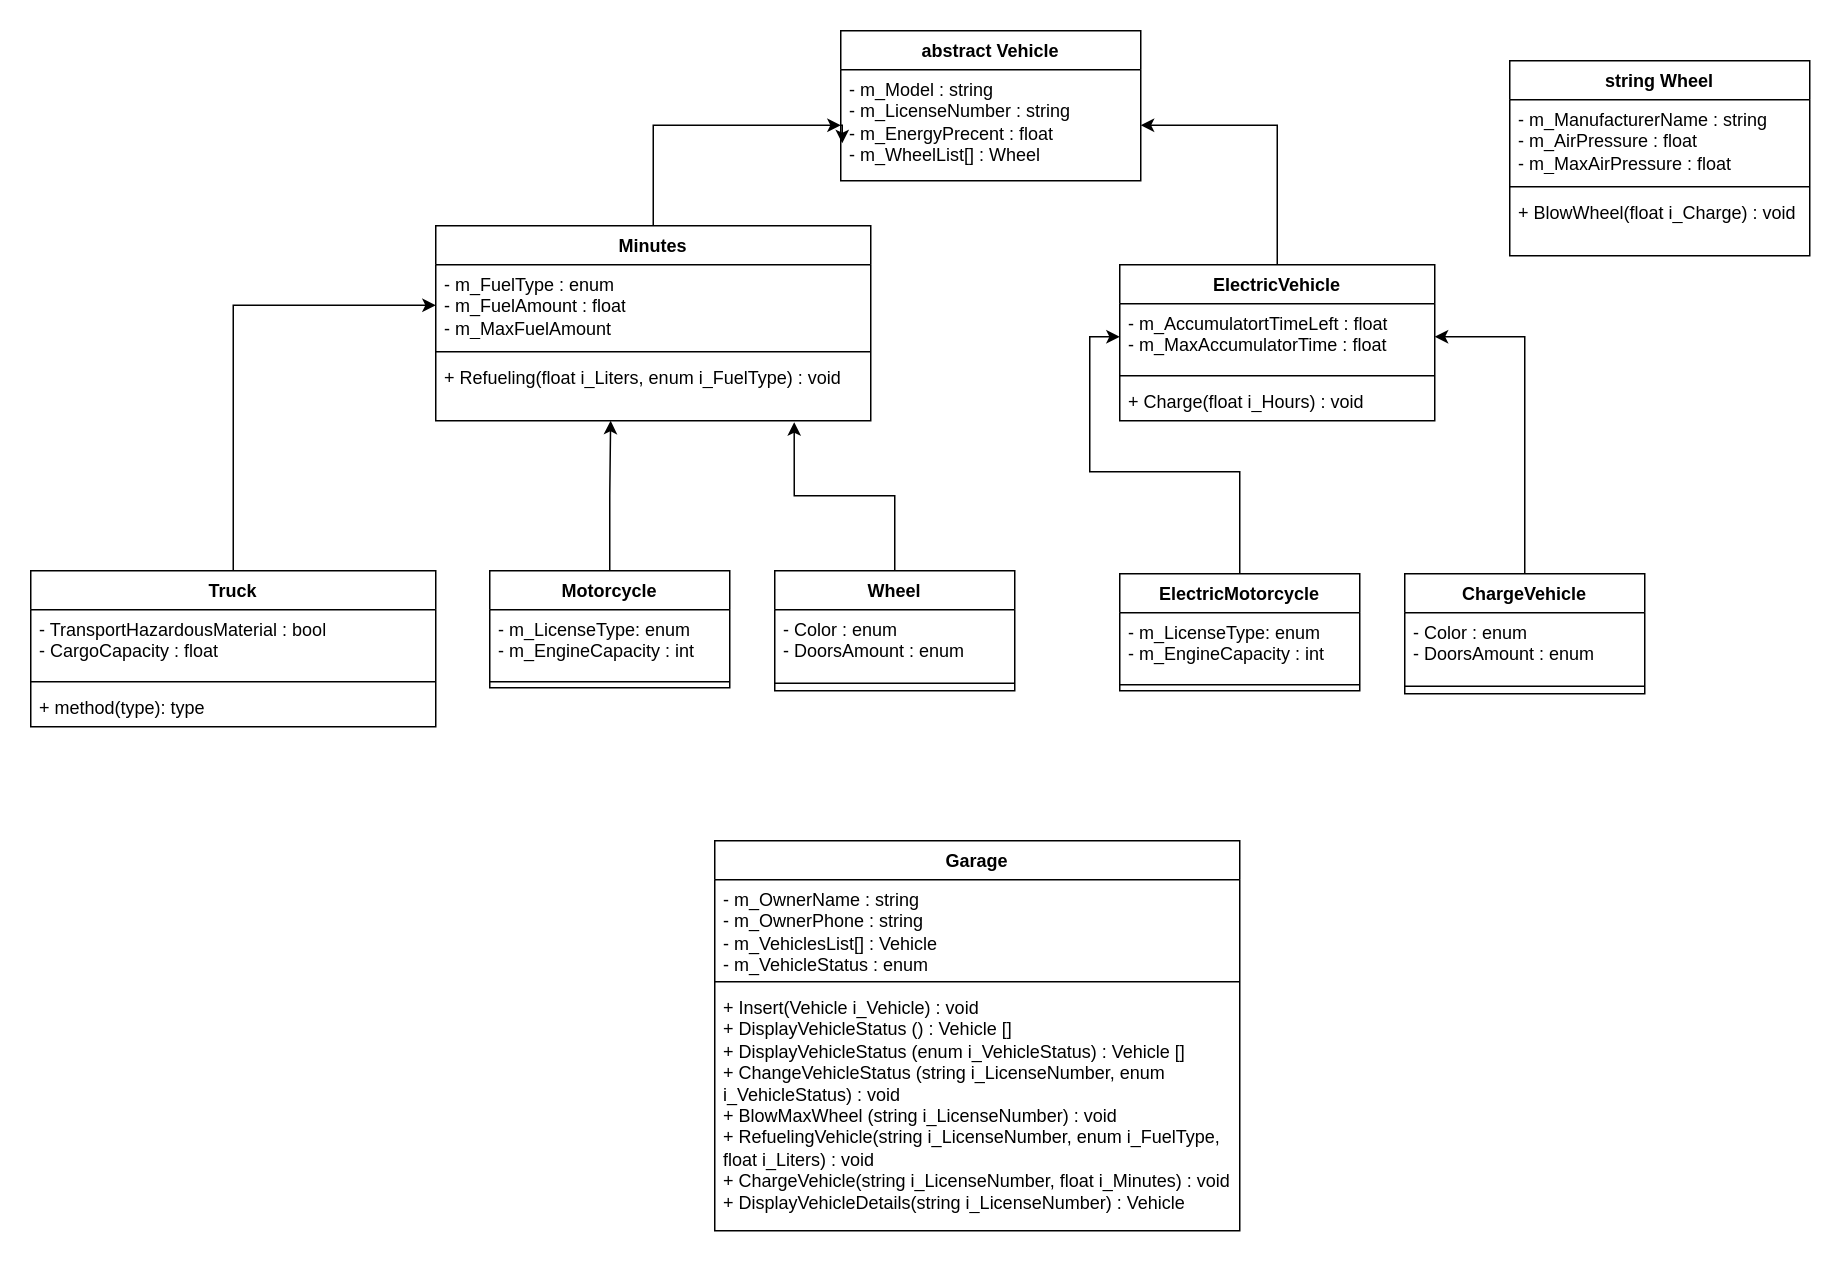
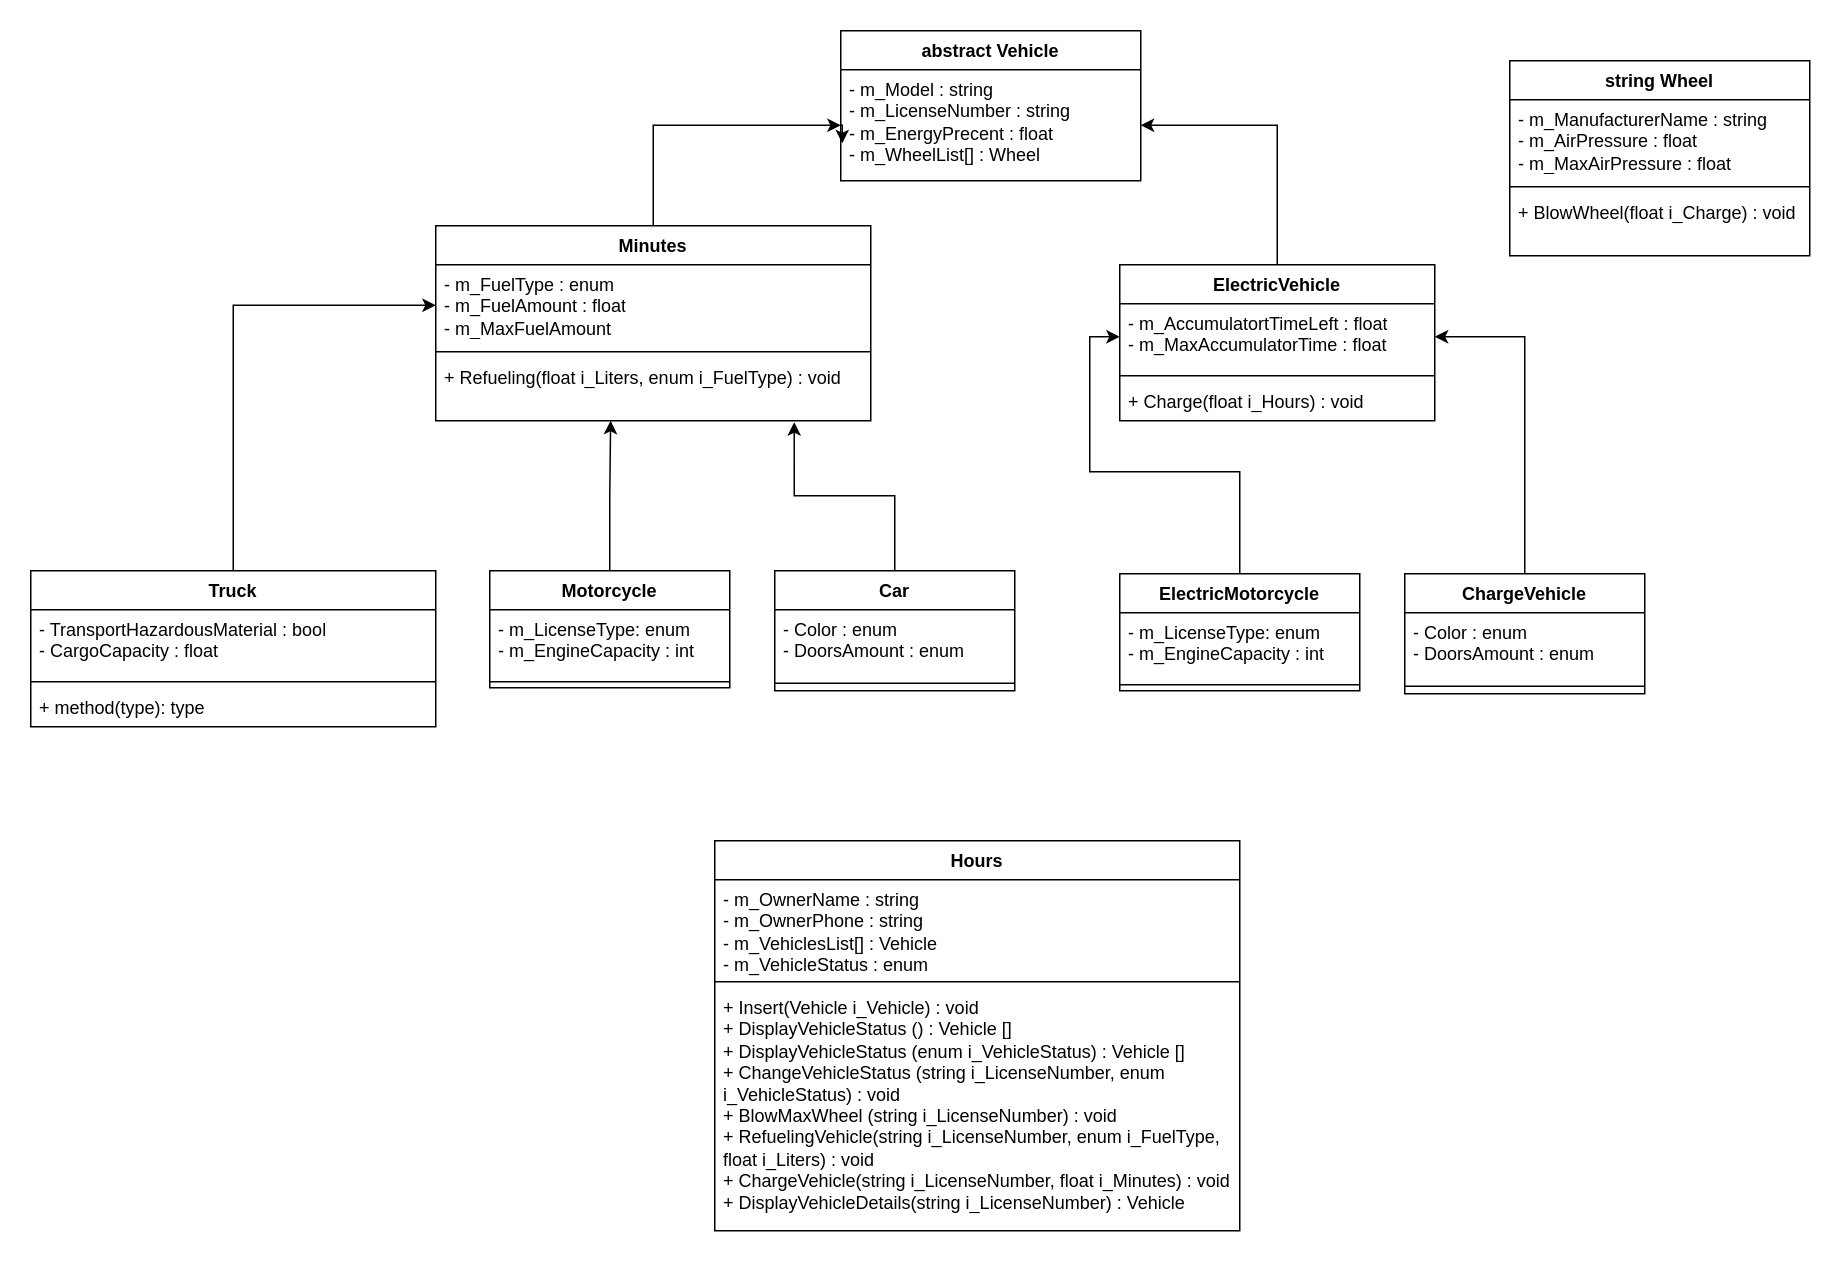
  <mxCell id="0" />
  <mxCell id="1" parent="0" />
  <mxCell id="2" value="abstract Vehicle" style="swimlane;fontStyle=1;align=center;verticalAlign=top;childLayout=stackLayout;horizontal=1;startSize=26;horizontalStack=0;resizeParent=1;resizeParentMax=0;resizeLast=0;collapsible=1;marginBottom=0;whiteSpace=wrap;html=1;" vertex="1" parent="1"><mxGeometry x="560" y="20" width="200" height="100" as="geometry"><mxRectangle x="314" y="30" width="130" height="30" as="alternateBounds" /></mxGeometry></mxCell>
  <mxCell id="3" value="- m_Model : string&lt;br&gt;- m_LicenseNumber : string&lt;br&gt;- m_EnergyPrecent : float&lt;br&gt;- m_WheelList[] : Wheel" style="text;strokeColor=none;fillColor=none;align=left;verticalAlign=top;spacingLeft=4;spacingRight=4;overflow=hidden;rotatable=0;points=[[0,0.5],[1,0.5]];portConstraint=eastwest;whiteSpace=wrap;html=1;" vertex="1" parent="2"><mxGeometry y="26" width="200" height="74" as="geometry" /></mxCell>
  <mxCell id="4" value="" style="line;strokeWidth=1;fillColor=none;align=left;verticalAlign=middle;spacingTop=-1;spacingLeft=3;spacingRight=3;rotatable=0;labelPosition=right;points=[];portConstraint=eastwest;strokeColor=inherit;" vertex="1" parent="2"><mxGeometry y="100" width="200" as="geometry" /></mxCell>
  <mxCell id="5" style="edgeStyle=orthogonalEdgeStyle;rounded=0;orthogonalLoop=1;jettySize=auto;html=1;exitX=0;exitY=0.5;exitDx=0;exitDy=0;entryX=0.005;entryY=0.662;entryDx=0;entryDy=0;entryPerimeter=0;" edge="1" parent="2" source="3" target="3"><mxGeometry relative="1" as="geometry" /></mxCell>
  <mxCell id="6" value="string Wheel" style="swimlane;fontStyle=1;align=center;verticalAlign=top;childLayout=stackLayout;horizontal=1;startSize=26;horizontalStack=0;resizeParent=1;resizeParentMax=0;resizeLast=0;collapsible=1;marginBottom=0;whiteSpace=wrap;html=1;" vertex="1" parent="1"><mxGeometry x="1006" y="40" width="200" height="130" as="geometry" /></mxCell>
  <mxCell id="7" value="- m_ManufacturerName : string&lt;br&gt;- m_AirPressure : float&lt;br&gt;- m_MaxAirPressure : float" style="text;strokeColor=none;fillColor=none;align=left;verticalAlign=top;spacingLeft=4;spacingRight=4;overflow=hidden;rotatable=0;points=[[0,0.5],[1,0.5]];portConstraint=eastwest;whiteSpace=wrap;html=1;" vertex="1" parent="6"><mxGeometry y="26" width="200" height="54" as="geometry" /></mxCell>
  <mxCell id="8" value="" style="line;strokeWidth=1;fillColor=none;align=left;verticalAlign=middle;spacingTop=-1;spacingLeft=3;spacingRight=3;rotatable=0;labelPosition=right;points=[];portConstraint=eastwest;strokeColor=inherit;" vertex="1" parent="6"><mxGeometry y="80" width="200" height="8" as="geometry" /></mxCell>
  <mxCell id="9" value="+ BlowWheel(float i_Charge) : void" style="text;strokeColor=none;fillColor=none;align=left;verticalAlign=top;spacingLeft=4;spacingRight=4;overflow=hidden;rotatable=0;points=[[0,0.5],[1,0.5]];portConstraint=eastwest;whiteSpace=wrap;html=1;" vertex="1" parent="6"><mxGeometry y="88" width="200" height="42" as="geometry" /></mxCell>
  <mxCell id="10" value="Motorcycle" style="swimlane;fontStyle=1;align=center;verticalAlign=top;childLayout=stackLayout;horizontal=1;startSize=26;horizontalStack=0;resizeParent=1;resizeParentMax=0;resizeLast=0;collapsible=1;marginBottom=0;whiteSpace=wrap;html=1;" vertex="1" parent="1"><mxGeometry x="326" y="380" width="160" height="78" as="geometry" /></mxCell>
  <mxCell id="11" value="- m_LicenseType: enum&lt;br&gt;- m_EngineCapacity : int" style="text;strokeColor=none;fillColor=none;align=left;verticalAlign=top;spacingLeft=4;spacingRight=4;overflow=hidden;rotatable=0;points=[[0,0.5],[1,0.5]];portConstraint=eastwest;whiteSpace=wrap;html=1;" vertex="1" parent="10"><mxGeometry y="26" width="160" height="44" as="geometry" /></mxCell>
  <mxCell id="12" value="" style="line;strokeWidth=1;fillColor=none;align=left;verticalAlign=middle;spacingTop=-1;spacingLeft=3;spacingRight=3;rotatable=0;labelPosition=right;points=[];portConstraint=eastwest;strokeColor=inherit;" vertex="1" parent="10"><mxGeometry y="70" width="160" height="8" as="geometry" /></mxCell>
- <mxCell id="13" value="Wheel" style="swimlane;fontStyle=1;align=center;verticalAlign=top;childLayout=stackLayout;horizontal=1;startSize=26;horizontalStack=0;resizeParent=1;resizeParentMax=0;resizeLast=0;collapsible=1;marginBottom=0;whiteSpace=wrap;html=1;" vertex="1" parent="1"><mxGeometry x="516" y="380" width="160" height="80" as="geometry" /></mxCell>
+ <mxCell id="13" value="Car" style="swimlane;fontStyle=1;align=center;verticalAlign=top;childLayout=stackLayout;horizontal=1;startSize=26;horizontalStack=0;resizeParent=1;resizeParentMax=0;resizeLast=0;collapsible=1;marginBottom=0;whiteSpace=wrap;html=1;" vertex="1" parent="1"><mxGeometry x="516" y="380" width="160" height="80" as="geometry" /></mxCell>
  <mxCell id="14" value="- Color : enum&lt;br&gt;- DoorsAmount : enum" style="text;strokeColor=none;fillColor=none;align=left;verticalAlign=top;spacingLeft=4;spacingRight=4;overflow=hidden;rotatable=0;points=[[0,0.5],[1,0.5]];portConstraint=eastwest;whiteSpace=wrap;html=1;" vertex="1" parent="13"><mxGeometry y="26" width="160" height="44" as="geometry" /></mxCell>
  <mxCell id="15" value="" style="line;strokeWidth=1;fillColor=none;align=left;verticalAlign=middle;spacingTop=-1;spacingLeft=3;spacingRight=3;rotatable=0;labelPosition=right;points=[];portConstraint=eastwest;strokeColor=inherit;" vertex="1" parent="13"><mxGeometry y="70" width="160" height="10" as="geometry" /></mxCell>
  <mxCell id="16" style="edgeStyle=orthogonalEdgeStyle;rounded=0;orthogonalLoop=1;jettySize=auto;html=1;" edge="1" parent="1" source="17" target="27"><mxGeometry relative="1" as="geometry" /></mxCell>
  <mxCell id="17" value="Truck" style="swimlane;fontStyle=1;align=center;verticalAlign=top;childLayout=stackLayout;horizontal=1;startSize=26;horizontalStack=0;resizeParent=1;resizeParentMax=0;resizeLast=0;collapsible=1;marginBottom=0;whiteSpace=wrap;html=1;" vertex="1" parent="1"><mxGeometry x="20" y="380" width="270" height="104" as="geometry" /></mxCell>
  <mxCell id="18" value="- TransportHazardousMaterial : bool&lt;br&gt;- CargoCapacity : float" style="text;strokeColor=none;fillColor=none;align=left;verticalAlign=top;spacingLeft=4;spacingRight=4;overflow=hidden;rotatable=0;points=[[0,0.5],[1,0.5]];portConstraint=eastwest;whiteSpace=wrap;html=1;" vertex="1" parent="17"><mxGeometry y="26" width="270" height="44" as="geometry" /></mxCell>
  <mxCell id="19" value="" style="line;strokeWidth=1;fillColor=none;align=left;verticalAlign=middle;spacingTop=-1;spacingLeft=3;spacingRight=3;rotatable=0;labelPosition=right;points=[];portConstraint=eastwest;strokeColor=inherit;" vertex="1" parent="17"><mxGeometry y="70" width="270" height="8" as="geometry" /></mxCell>
  <mxCell id="20" value="+ method(type): type" style="text;strokeColor=none;fillColor=none;align=left;verticalAlign=top;spacingLeft=4;spacingRight=4;overflow=hidden;rotatable=0;points=[[0,0.5],[1,0.5]];portConstraint=eastwest;whiteSpace=wrap;html=1;" vertex="1" parent="17"><mxGeometry y="78" width="270" height="26" as="geometry" /></mxCell>
  <mxCell id="21" style="edgeStyle=orthogonalEdgeStyle;rounded=0;orthogonalLoop=1;jettySize=auto;html=1;" edge="1" parent="1" source="22" target="32"><mxGeometry relative="1" as="geometry" /></mxCell>
  <mxCell id="22" value="ElectricMotorcycle" style="swimlane;fontStyle=1;align=center;verticalAlign=top;childLayout=stackLayout;horizontal=1;startSize=26;horizontalStack=0;resizeParent=1;resizeParentMax=0;resizeLast=0;collapsible=1;marginBottom=0;whiteSpace=wrap;html=1;" vertex="1" parent="1"><mxGeometry x="746" y="382" width="160" height="78" as="geometry" /></mxCell>
  <mxCell id="23" value="- m_LicenseType: enum&lt;br style=&quot;border-color: var(--border-color);&quot;&gt;- m_EngineCapacity : int" style="text;strokeColor=none;fillColor=none;align=left;verticalAlign=top;spacingLeft=4;spacingRight=4;overflow=hidden;rotatable=0;points=[[0,0.5],[1,0.5]];portConstraint=eastwest;whiteSpace=wrap;html=1;" vertex="1" parent="22"><mxGeometry y="26" width="160" height="44" as="geometry" /></mxCell>
  <mxCell id="24" value="" style="line;strokeWidth=1;fillColor=none;align=left;verticalAlign=middle;spacingTop=-1;spacingLeft=3;spacingRight=3;rotatable=0;labelPosition=right;points=[];portConstraint=eastwest;strokeColor=inherit;" vertex="1" parent="22"><mxGeometry y="70" width="160" height="8" as="geometry" /></mxCell>
  <mxCell id="25" style="edgeStyle=orthogonalEdgeStyle;rounded=0;orthogonalLoop=1;jettySize=auto;html=1;" edge="1" parent="1" source="26" target="3"><mxGeometry relative="1" as="geometry" /></mxCell>
  <mxCell id="26" value="Minutes" style="swimlane;fontStyle=1;align=center;verticalAlign=top;childLayout=stackLayout;horizontal=1;startSize=26;horizontalStack=0;resizeParent=1;resizeParentMax=0;resizeLast=0;collapsible=1;marginBottom=0;whiteSpace=wrap;html=1;" vertex="1" parent="1"><mxGeometry x="290" y="150" width="290" height="130" as="geometry" /></mxCell>
  <mxCell id="27" value="- m_FuelType : enum&lt;br&gt;- m_FuelAmount : float&lt;br&gt;- m_MaxFuelAmount" style="text;strokeColor=none;fillColor=none;align=left;verticalAlign=top;spacingLeft=4;spacingRight=4;overflow=hidden;rotatable=0;points=[[0,0.5],[1,0.5]];portConstraint=eastwest;whiteSpace=wrap;html=1;" vertex="1" parent="26"><mxGeometry y="26" width="290" height="54" as="geometry" /></mxCell>
  <mxCell id="28" value="" style="line;strokeWidth=1;fillColor=none;align=left;verticalAlign=middle;spacingTop=-1;spacingLeft=3;spacingRight=3;rotatable=0;labelPosition=right;points=[];portConstraint=eastwest;strokeColor=inherit;" vertex="1" parent="26"><mxGeometry y="80" width="290" height="8" as="geometry" /></mxCell>
  <mxCell id="29" value="+ Refueling(float i_Liters, enum i_FuelType) : void" style="text;strokeColor=none;fillColor=none;align=left;verticalAlign=top;spacingLeft=4;spacingRight=4;overflow=hidden;rotatable=0;points=[[0,0.5],[1,0.5]];portConstraint=eastwest;whiteSpace=wrap;html=1;" vertex="1" parent="26"><mxGeometry y="88" width="290" height="42" as="geometry" /></mxCell>
  <mxCell id="30" style="edgeStyle=orthogonalEdgeStyle;rounded=0;orthogonalLoop=1;jettySize=auto;html=1;" edge="1" parent="1" source="31" target="3"><mxGeometry relative="1" as="geometry" /></mxCell>
  <mxCell id="31" value="ElectricVehicle" style="swimlane;fontStyle=1;align=center;verticalAlign=top;childLayout=stackLayout;horizontal=1;startSize=26;horizontalStack=0;resizeParent=1;resizeParentMax=0;resizeLast=0;collapsible=1;marginBottom=0;whiteSpace=wrap;html=1;" vertex="1" parent="1"><mxGeometry x="746" y="176" width="210" height="104" as="geometry" /></mxCell>
  <mxCell id="32" value="- m_AccumulatortTimeLeft : float&lt;br&gt;- m_MaxAccumulatorTime : float" style="text;strokeColor=none;fillColor=none;align=left;verticalAlign=top;spacingLeft=4;spacingRight=4;overflow=hidden;rotatable=0;points=[[0,0.5],[1,0.5]];portConstraint=eastwest;whiteSpace=wrap;html=1;" vertex="1" parent="31"><mxGeometry y="26" width="210" height="44" as="geometry" /></mxCell>
  <mxCell id="33" value="" style="line;strokeWidth=1;fillColor=none;align=left;verticalAlign=middle;spacingTop=-1;spacingLeft=3;spacingRight=3;rotatable=0;labelPosition=right;points=[];portConstraint=eastwest;strokeColor=inherit;" vertex="1" parent="31"><mxGeometry y="70" width="210" height="8" as="geometry" /></mxCell>
  <mxCell id="34" value="+ Charge(float i_Hours) : void" style="text;strokeColor=none;fillColor=none;align=left;verticalAlign=top;spacingLeft=4;spacingRight=4;overflow=hidden;rotatable=0;points=[[0,0.5],[1,0.5]];portConstraint=eastwest;whiteSpace=wrap;html=1;" vertex="1" parent="31"><mxGeometry y="78" width="210" height="26" as="geometry" /></mxCell>
  <mxCell id="35" style="edgeStyle=orthogonalEdgeStyle;rounded=0;orthogonalLoop=1;jettySize=auto;html=1;entryX=0.402;entryY=1;entryDx=0;entryDy=0;entryPerimeter=0;" edge="1" parent="1" source="10" target="29"><mxGeometry relative="1" as="geometry" /></mxCell>
  <mxCell id="36" style="edgeStyle=orthogonalEdgeStyle;rounded=0;orthogonalLoop=1;jettySize=auto;html=1;entryX=0.824;entryY=1.024;entryDx=0;entryDy=0;entryPerimeter=0;" edge="1" parent="1" source="13" target="29"><mxGeometry relative="1" as="geometry" /></mxCell>
  <mxCell id="37" style="edgeStyle=orthogonalEdgeStyle;rounded=0;orthogonalLoop=1;jettySize=auto;html=1;" edge="1" parent="1" source="38" target="32"><mxGeometry relative="1" as="geometry" /></mxCell>
  <mxCell id="38" value="ChargeVehicle" style="swimlane;fontStyle=1;align=center;verticalAlign=top;childLayout=stackLayout;horizontal=1;startSize=26;horizontalStack=0;resizeParent=1;resizeParentMax=0;resizeLast=0;collapsible=1;marginBottom=0;whiteSpace=wrap;html=1;" vertex="1" parent="1"><mxGeometry x="936" y="382" width="160" height="80" as="geometry" /></mxCell>
  <mxCell id="39" value="- Color : enum&lt;br&gt;- DoorsAmount : enum" style="text;strokeColor=none;fillColor=none;align=left;verticalAlign=top;spacingLeft=4;spacingRight=4;overflow=hidden;rotatable=0;points=[[0,0.5],[1,0.5]];portConstraint=eastwest;whiteSpace=wrap;html=1;" vertex="1" parent="38"><mxGeometry y="26" width="160" height="44" as="geometry" /></mxCell>
  <mxCell id="40" value="" style="line;strokeWidth=1;fillColor=none;align=left;verticalAlign=middle;spacingTop=-1;spacingLeft=3;spacingRight=3;rotatable=0;labelPosition=right;points=[];portConstraint=eastwest;strokeColor=inherit;" vertex="1" parent="38"><mxGeometry y="70" width="160" height="10" as="geometry" /></mxCell>
- <mxCell id="41" value="Garage" style="swimlane;fontStyle=1;align=center;verticalAlign=top;childLayout=stackLayout;horizontal=1;startSize=26;horizontalStack=0;resizeParent=1;resizeParentMax=0;resizeLast=0;collapsible=1;marginBottom=0;whiteSpace=wrap;html=1;" vertex="1" parent="1"><mxGeometry x="476" y="560" width="350" height="260" as="geometry" /></mxCell>
+ <mxCell id="41" value="Hours" style="swimlane;fontStyle=1;align=center;verticalAlign=top;childLayout=stackLayout;horizontal=1;startSize=26;horizontalStack=0;resizeParent=1;resizeParentMax=0;resizeLast=0;collapsible=1;marginBottom=0;whiteSpace=wrap;html=1;" vertex="1" parent="1"><mxGeometry x="476" y="560" width="350" height="260" as="geometry" /></mxCell>
  <mxCell id="42" value="- m_OwnerName : string&lt;br&gt;- m_OwnerPhone : string&lt;br&gt;- m_VehiclesList[] : Vehicle&lt;br&gt;- m_VehicleStatus : enum" style="text;strokeColor=none;fillColor=none;align=left;verticalAlign=top;spacingLeft=4;spacingRight=4;overflow=hidden;rotatable=0;points=[[0,0.5],[1,0.5]];portConstraint=eastwest;whiteSpace=wrap;html=1;" vertex="1" parent="41"><mxGeometry y="26" width="350" height="64" as="geometry" /></mxCell>
  <mxCell id="43" value="" style="line;strokeWidth=1;fillColor=none;align=left;verticalAlign=middle;spacingTop=-1;spacingLeft=3;spacingRight=3;rotatable=0;labelPosition=right;points=[];portConstraint=eastwest;strokeColor=inherit;" vertex="1" parent="41"><mxGeometry y="90" width="350" height="8" as="geometry" /></mxCell>
  <mxCell id="44" value="+ Insert(Vehicle i_Vehicle) : void&lt;br&gt;+ DisplayVehicleStatus () : Vehicle []&lt;br&gt;+ DisplayVehicleStatus (enum i_VehicleStatus) : Vehicle []&lt;br&gt;+ ChangeVehicleStatus (string i_LicenseNumber, enum i_VehicleStatus) : void&lt;br&gt;+ BlowMaxWheel (string i_LicenseNumber) : void&lt;br&gt;+ RefuelingVehicle(string&amp;nbsp;i_LicenseNumber, enum i_FuelType, float i_Liters) : void&amp;nbsp;&lt;br&gt;+ ChargeVehicle(string i_LicenseNumber, float i_Minutes) : void&lt;br&gt;+ DisplayVehicleDetails(string i_LicenseNumber) : Vehicle" style="text;strokeColor=none;fillColor=none;align=left;verticalAlign=top;spacingLeft=4;spacingRight=4;overflow=hidden;rotatable=0;points=[[0,0.5],[1,0.5]];portConstraint=eastwest;whiteSpace=wrap;html=1;" vertex="1" parent="41"><mxGeometry y="98" width="350" height="162" as="geometry" /></mxCell>
